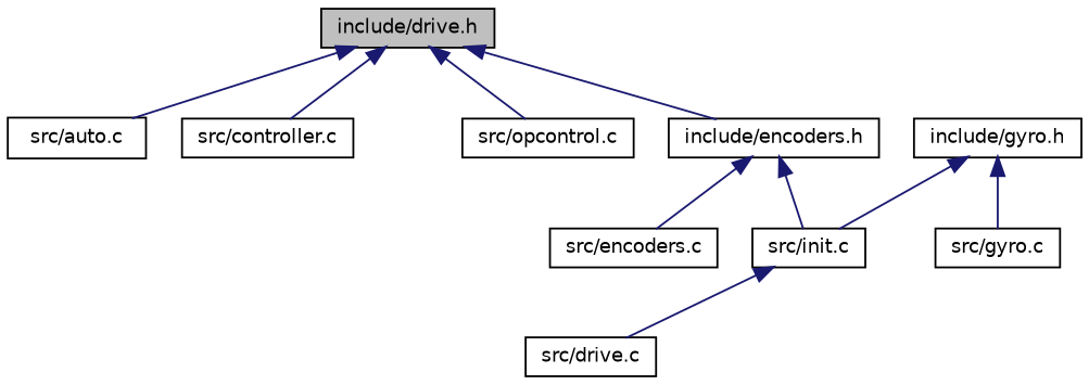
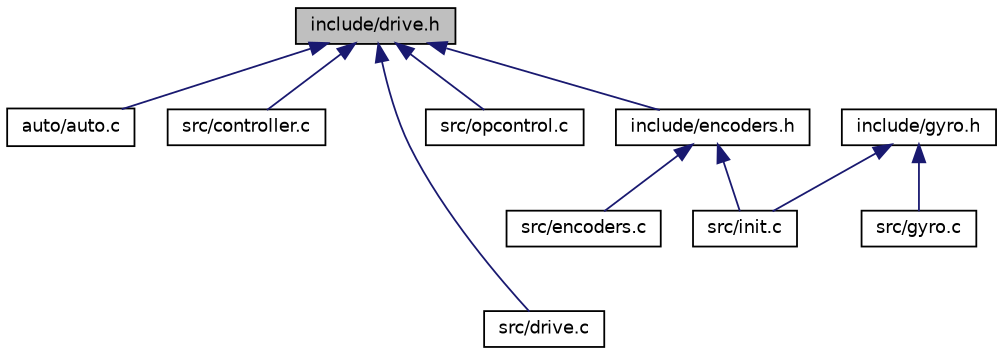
  digraph {
    node [color=black fillcolor=white fontname=Helvetica fontsize=10 shape=record style=filled]
    edge [color=midnightblue dir=back fontname=Helvetica fontsize=10 labelfontname=Helvetica labelfontsize=10 style=solid]
    n1 [fillcolor=grey75 fontcolor=black height=0.2 label="include/drive.h" width=0.4]
    n2 [height=0.2 label="include/encoders.h" width=0.4]
-   n3 [height=0.2 label="src/auto.c" width=0.4]
+   n3 [height=0.2 label="auto/auto.c" width=0.4]
    n4 [height=0.2 label="src/controller.c" width=0.4]
    n5 [height=0.2 label="src/drive.c" width=0.4]
    n6 [height=0.2 label="src/opcontrol.c" width=0.4]
    n7 [height=0.2 label="include/gyro.h" width=0.4]
    n8 [height=0.2 label="src/gyro.c" width=0.4]
    n9 [height=0.2 label="src/init.c" width=0.4]
    n10 [height=0.2 label="src/encoders.c" width=0.4]
    n1 -> n2
    n1 -> n3
    n1 -> n4
-   n9 -> n5
+   n1 -> n5
    n1 -> n6
    n2 -> n9
    n2 -> n10
    n7 -> n8
    n7 -> n9
  }
